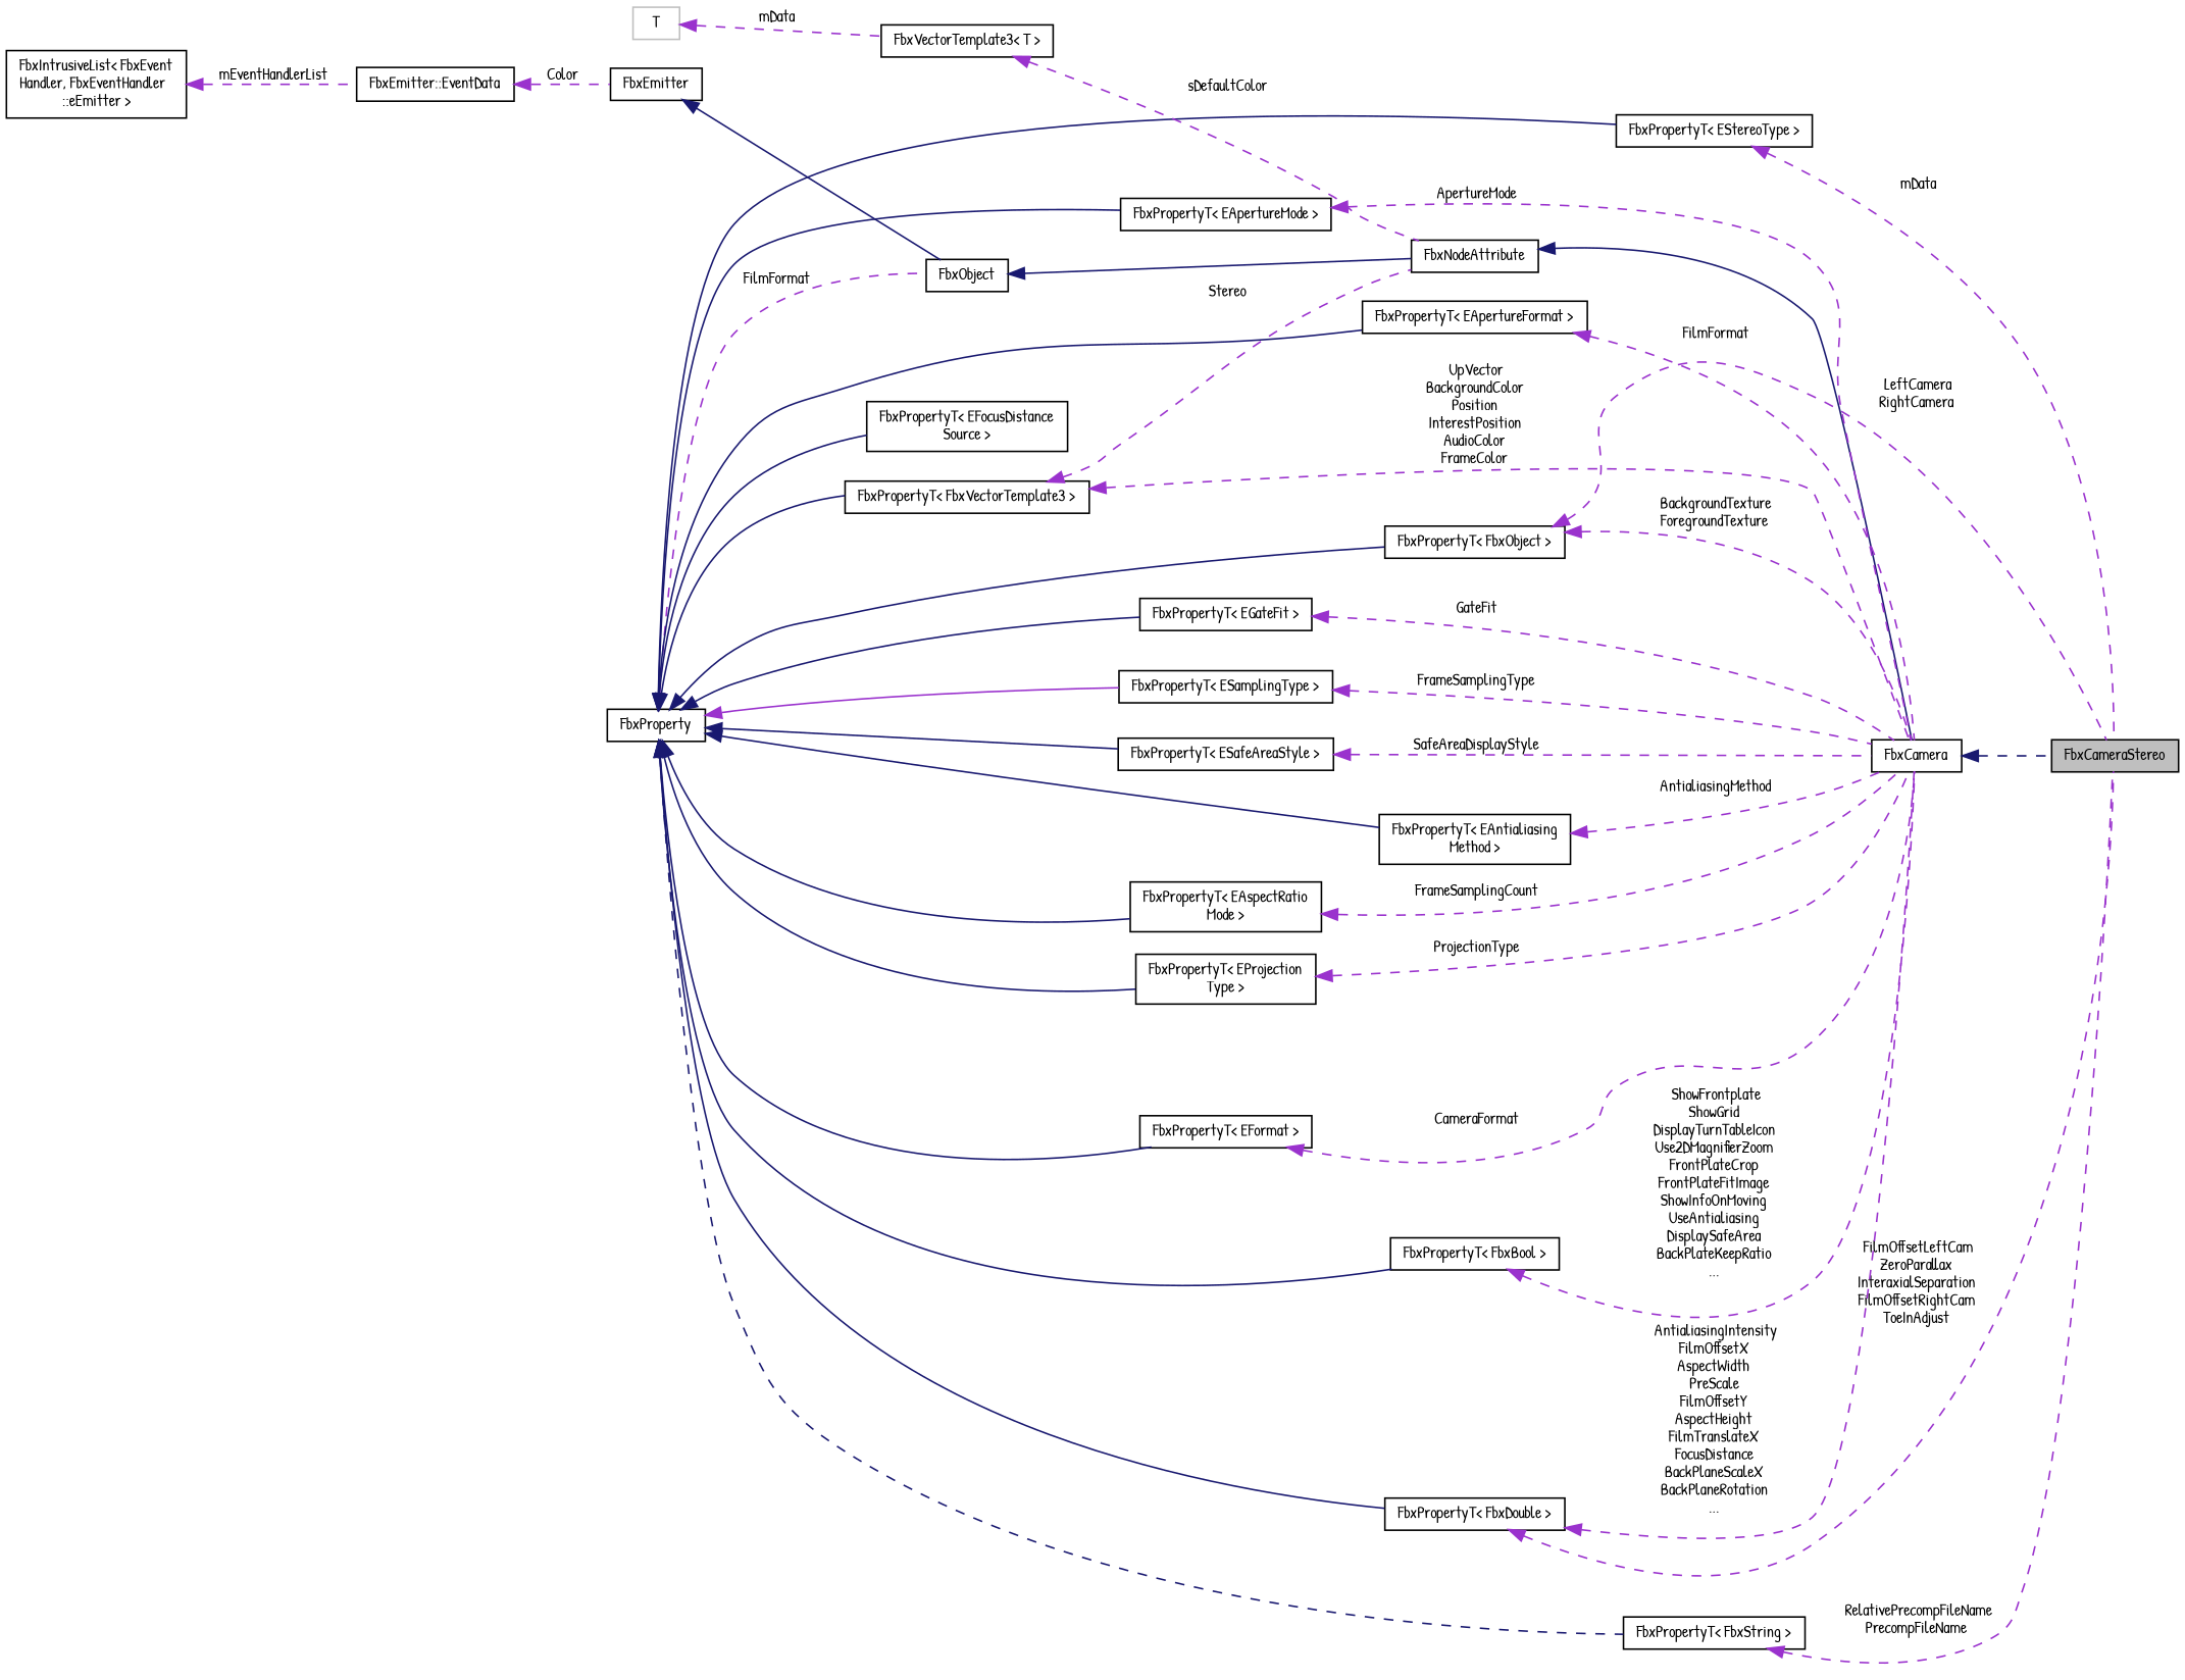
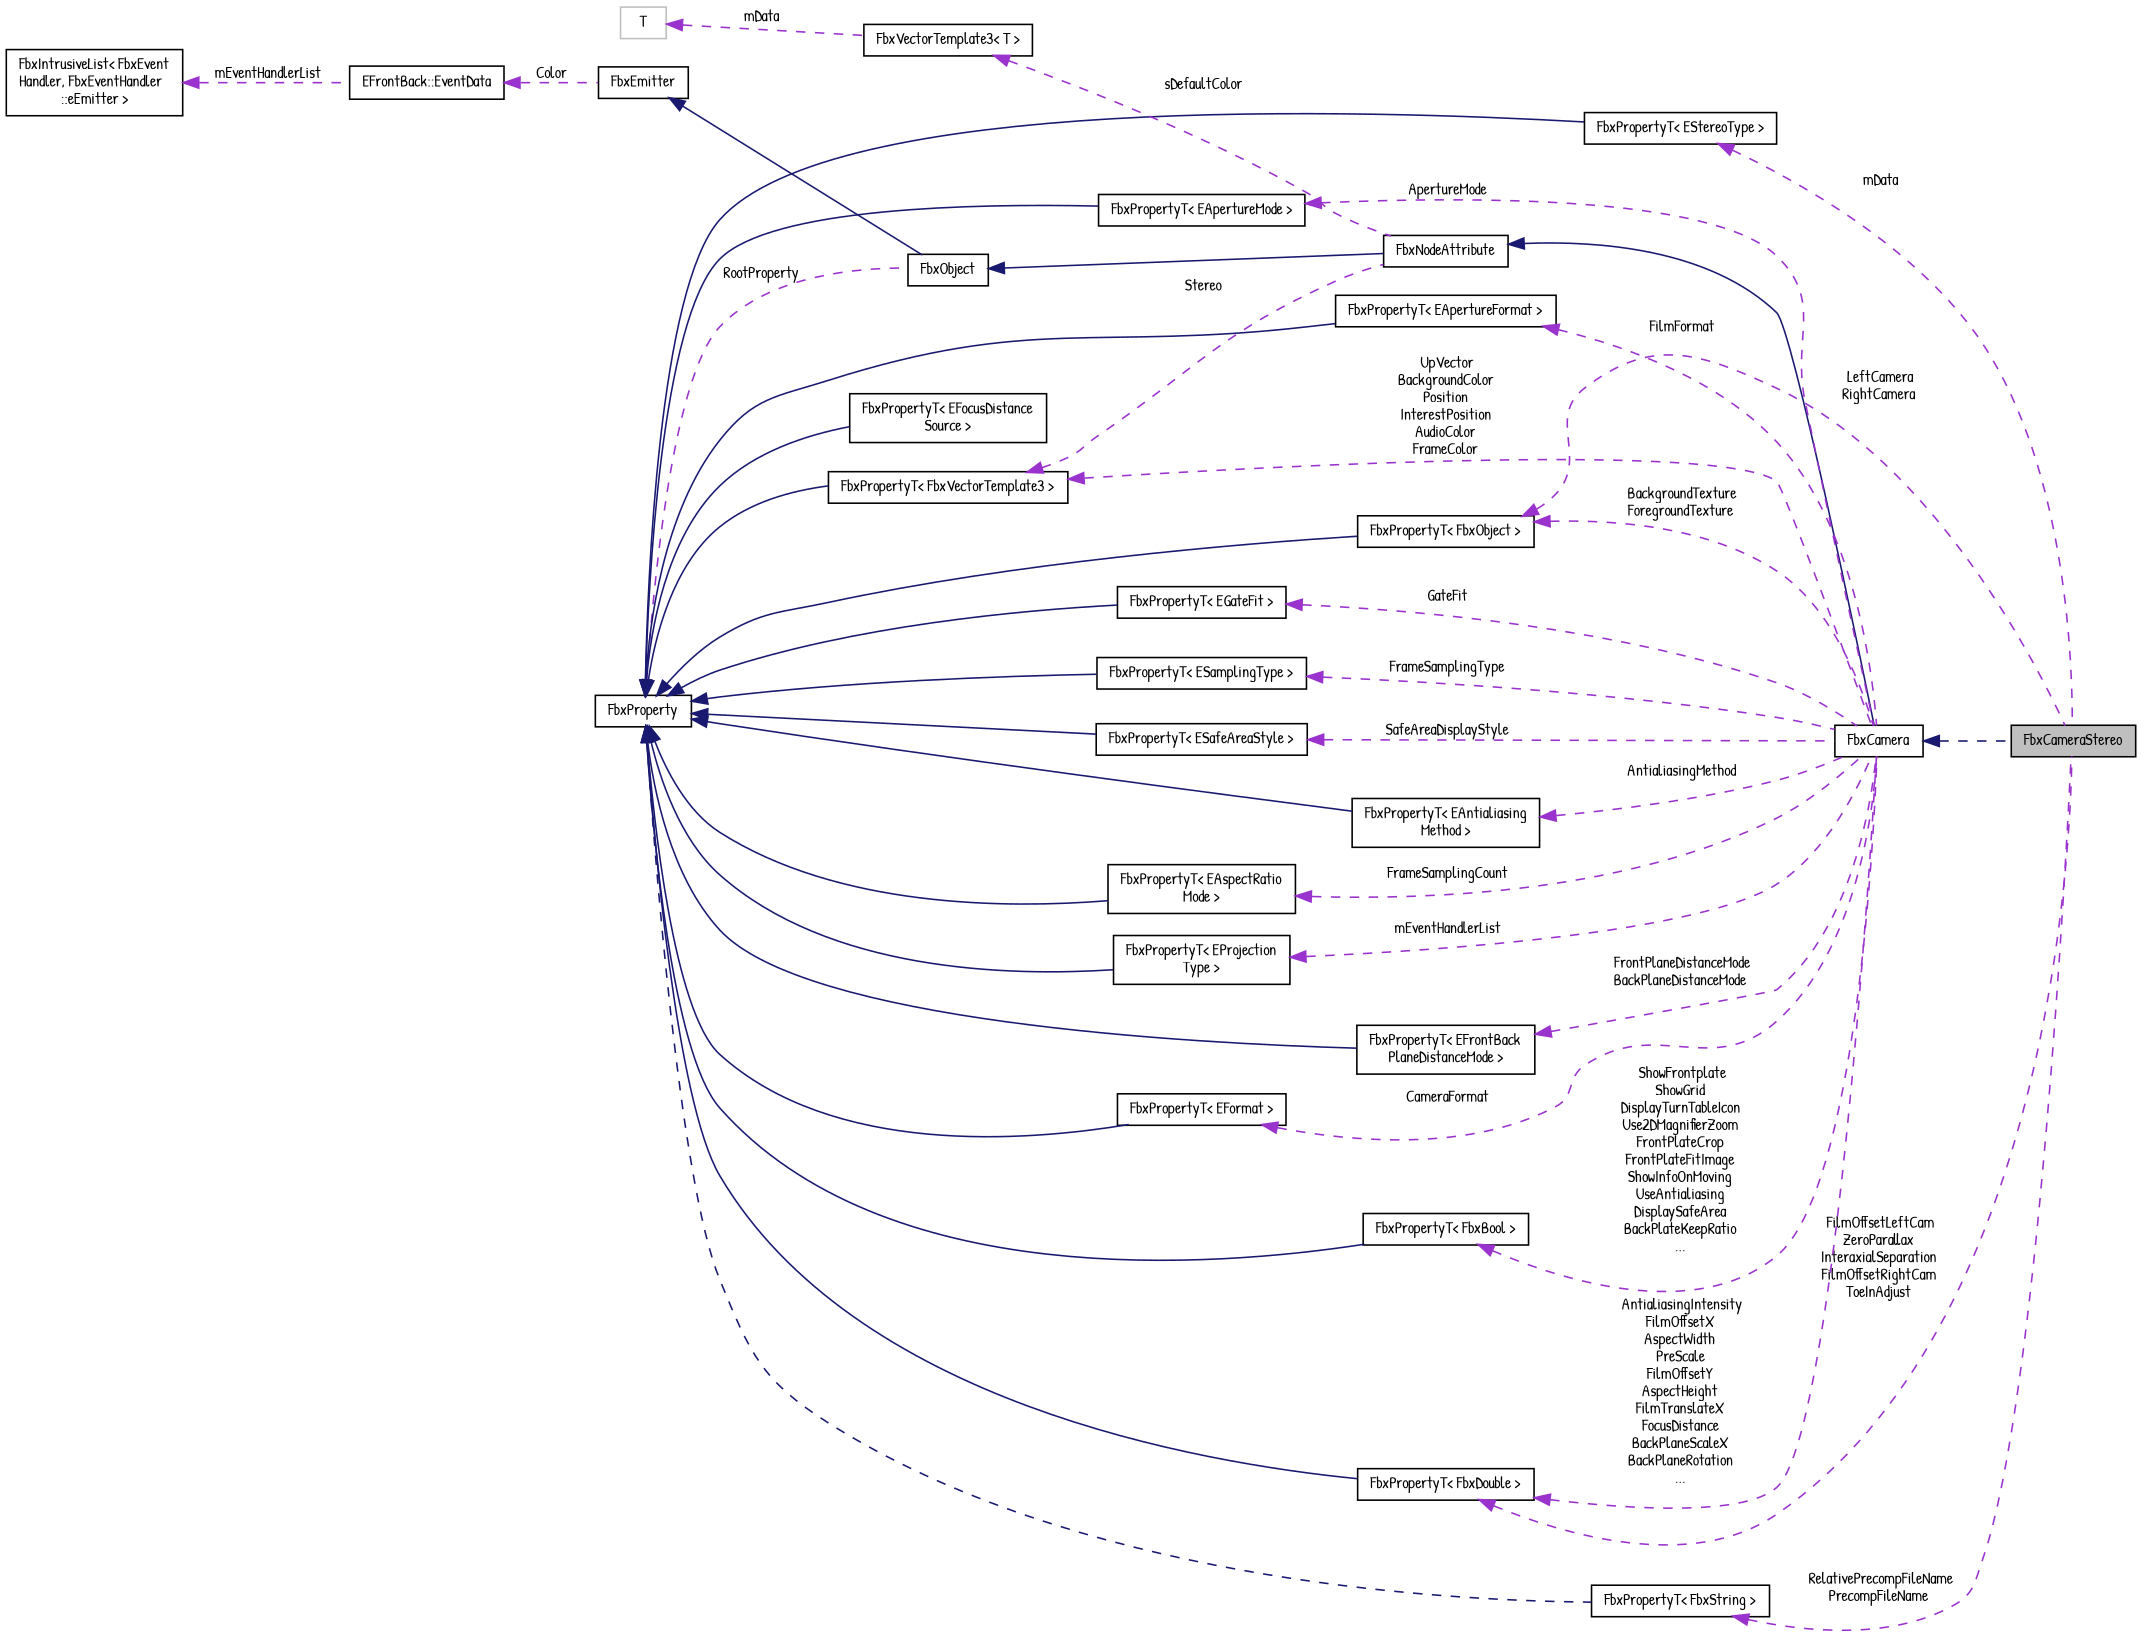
  digraph {
    fontname="Patrick Hand"
    rankdir=LR
    node [color=black fillcolor=white fontname="Patrick Hand" fontsize=10 shape=record style=filled]
    edge [color=darkorchid3 dir=back fontname="Patrick Hand" fontsize=10 labelfontname=Helvetica labelfontsize=10 style=dashed]
    n1 [fillcolor=grey75 fontcolor=black height=0.2 label=FbxCameraStereo width=0.4]
    n2 [height=0.2 label=FbxCamera width=0.4]
    n3 [height=0.2 label=FbxNodeAttribute width=0.4]
    n4 [height=0.2 label=FbxObject width=0.4]
    n5 [height=0.2 label=FbxEmitter width=0.4]
-   n6 [height=0.2 label="FbxEmitter::EventData" width=0.4]
+   n6 [height=0.2 label="EFrontBack::EventData" width=0.4]
    n7 [height=0.2 label="FbxIntrusiveList\< FbxEvent\lHandler, FbxEventHandler\l::eEmitter \>" width=0.4]
    n8 [height=0.2 label=FbxProperty width=0.4]
    n9 [height=0.2 label="FbxPropertyT\< FbxVectorTemplate3 \>" width=0.4]
    n10 [height=0.2 label="FbxPropertyT\< ESamplingType \>" width=0.4]
    n11 [height=0.2 label="FbxPropertyT\< ESafeAreaStyle \>" width=0.4]
    n12 [height=0.2 label="FbxPropertyT\< FbxObject \>" width=0.4]
    n13 [height=0.2 label="FbxPropertyT\< EAspectRatio\lMode \>" width=0.4]
    n14 [height=0.2 label="FbxPropertyT\< EProjection\lType \>" width=0.4]
+   n15 [height=0.2 label="FbxPropertyT\< EFrontBack\lPlaneDistanceMode \>" width=0.4]
    n16 [height=0.2 label="FbxPropertyT\< EFormat \>" width=0.4]
    n17 [height=0.2 label="FbxPropertyT\< FbxDouble \>" width=0.4]
    n18 [height=0.2 label="FbxPropertyT\< FbxBool \>" width=0.4]
    n19 [height=0.2 label="FbxPropertyT\< EApertureMode \>" width=0.4]
    n20 [height=0.2 label="FbxPropertyT\< EApertureFormat \>" width=0.4]
    n21 [height=0.2 label="FbxPropertyT\< EGateFit \>" width=0.4]
    n22 [height=0.2 label="FbxPropertyT\< EAntialiasing\lMethod \>" width=0.4]
    n23 [height=0.2 label="FbxPropertyT\< EFocusDistance\lSource \>" width=0.4]
    n24 [height=0.2 label="FbxPropertyT\< FbxString \>" width=0.4]
    n25 [height=0.2 label="FbxPropertyT\< EStereoType \>" width=0.4]
    n26 [height=0.2 label="FbxVectorTemplate3\< T \>" width=0.4]
    n27 [color=grey75 height=0.2 label=T width=0.4]
    n2 -> n1 [color=midnightblue]
    n3 -> n2 [color=midnightblue style=solid]
    n4 -> n3 [color=midnightblue style=solid]
    n5 -> n4 [color=midnightblue style=solid]
    n6 -> n5 [label=" Color"]
    n7 -> n6 [label=" mEventHandlerList"]
-   n8 -> n4 [label=" FilmFormat"]
+   n8 -> n4 [label=" RootProperty"]
    n8 -> n9 [color=midnightblue style=solid]
-   n8 -> n10 [style=solid]
+   n8 -> n10 [color=midnightblue style=solid]
    n8 -> n11 [color=midnightblue style=solid]
    n8 -> n12 [color=midnightblue style=solid]
    n8 -> n13 [color=midnightblue style=solid]
    n8 -> n14 [color=midnightblue style=solid]
+   n8 -> n15 [color=midnightblue style=solid]
    n8 -> n16 [color=midnightblue style=solid]
    n8 -> n17 [color=midnightblue style=solid]
    n8 -> n18 [color=midnightblue style=solid]
    n8 -> n19 [color=midnightblue style=solid]
    n8 -> n20 [color=midnightblue style=solid]
    n8 -> n21 [color=midnightblue style=solid]
    n8 -> n22 [color=midnightblue style=solid]
    n8 -> n23 [color=midnightblue style=solid]
    n8 -> n24 [color=midnightblue]
    n8 -> n25 [color=midnightblue style=solid]
    n9 -> n2 [label=" UpVector\nBackgroundColor\nPosition\nInterestPosition\nAudioColor\nFrameColor"]
    n9 -> n3 [label=" Stereo"]
    n10 -> n2 [label=" FrameSamplingType"]
    n11 -> n2 [label=" SafeAreaDisplayStyle"]
    n12 -> n1 [label=" LeftCamera\nRightCamera"]
    n12 -> n2 [label=" BackgroundTexture\nForegroundTexture"]
    n13 -> n2 [label=" FrameSamplingCount"]
-   n14 -> n2 [label=" ProjectionType"]
+   n14 -> n2 [label=" mEventHandlerList"]
+   n15 -> n2 [label=" FrontPlaneDistanceMode\nBackPlaneDistanceMode"]
    n16 -> n2 [label=" CameraFormat"]
    n17 -> n1 [label=" FilmOffsetLeftCam\nZeroParallax\nInteraxialSeparation\nFilmOffsetRightCam\nToeInAdjust"]
    n17 -> n2 [label=" AntialiasingIntensity\nFilmOffsetX\nAspectWidth\nPreScale\nFilmOffsetY\nAspectHeight\nFilmTranslateX\nFocusDistance\nBackPlaneScaleX\nBackPlaneRotation\n..."]
    n18 -> n2 [label=" ShowFrontplate\nShowGrid\nDisplayTurnTableIcon\nUse2DMagnifierZoom\nFrontPlateCrop\nFrontPlateFitImage\nShowInfoOnMoving\nUseAntialiasing\nDisplaySafeArea\nBackPlateKeepRatio\n..."]
    n19 -> n2 [label=" ApertureMode"]
    n20 -> n2 [label=" FilmFormat"]
    n21 -> n2 [label=" GateFit"]
    n22 -> n2 [label=" AntialiasingMethod"]
    n24 -> n1 [label=" RelativePrecompFileName\nPrecompFileName"]
    n25 -> n1 [label=" mData"]
    n26 -> n3 [label=" sDefaultColor"]
    n27 -> n26 [label=" mData"]
  }
